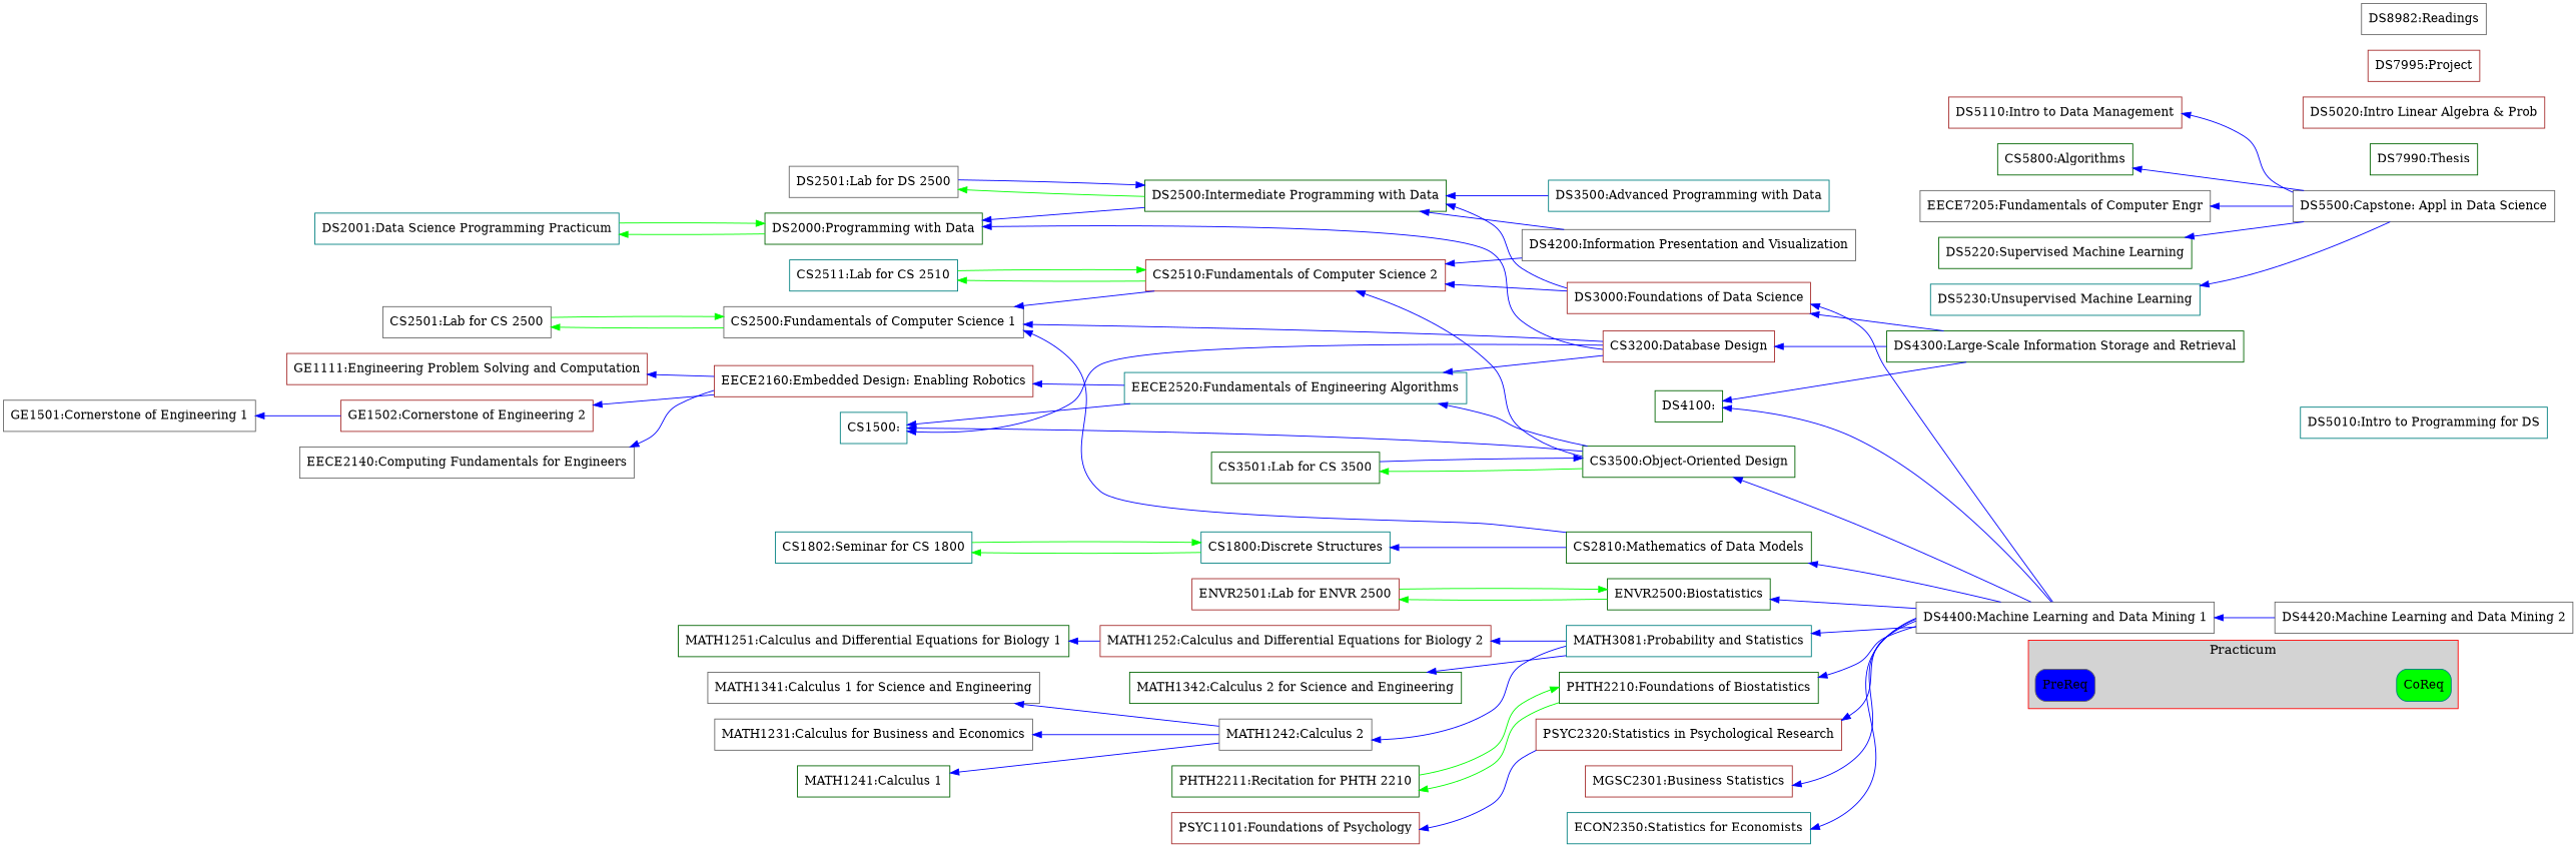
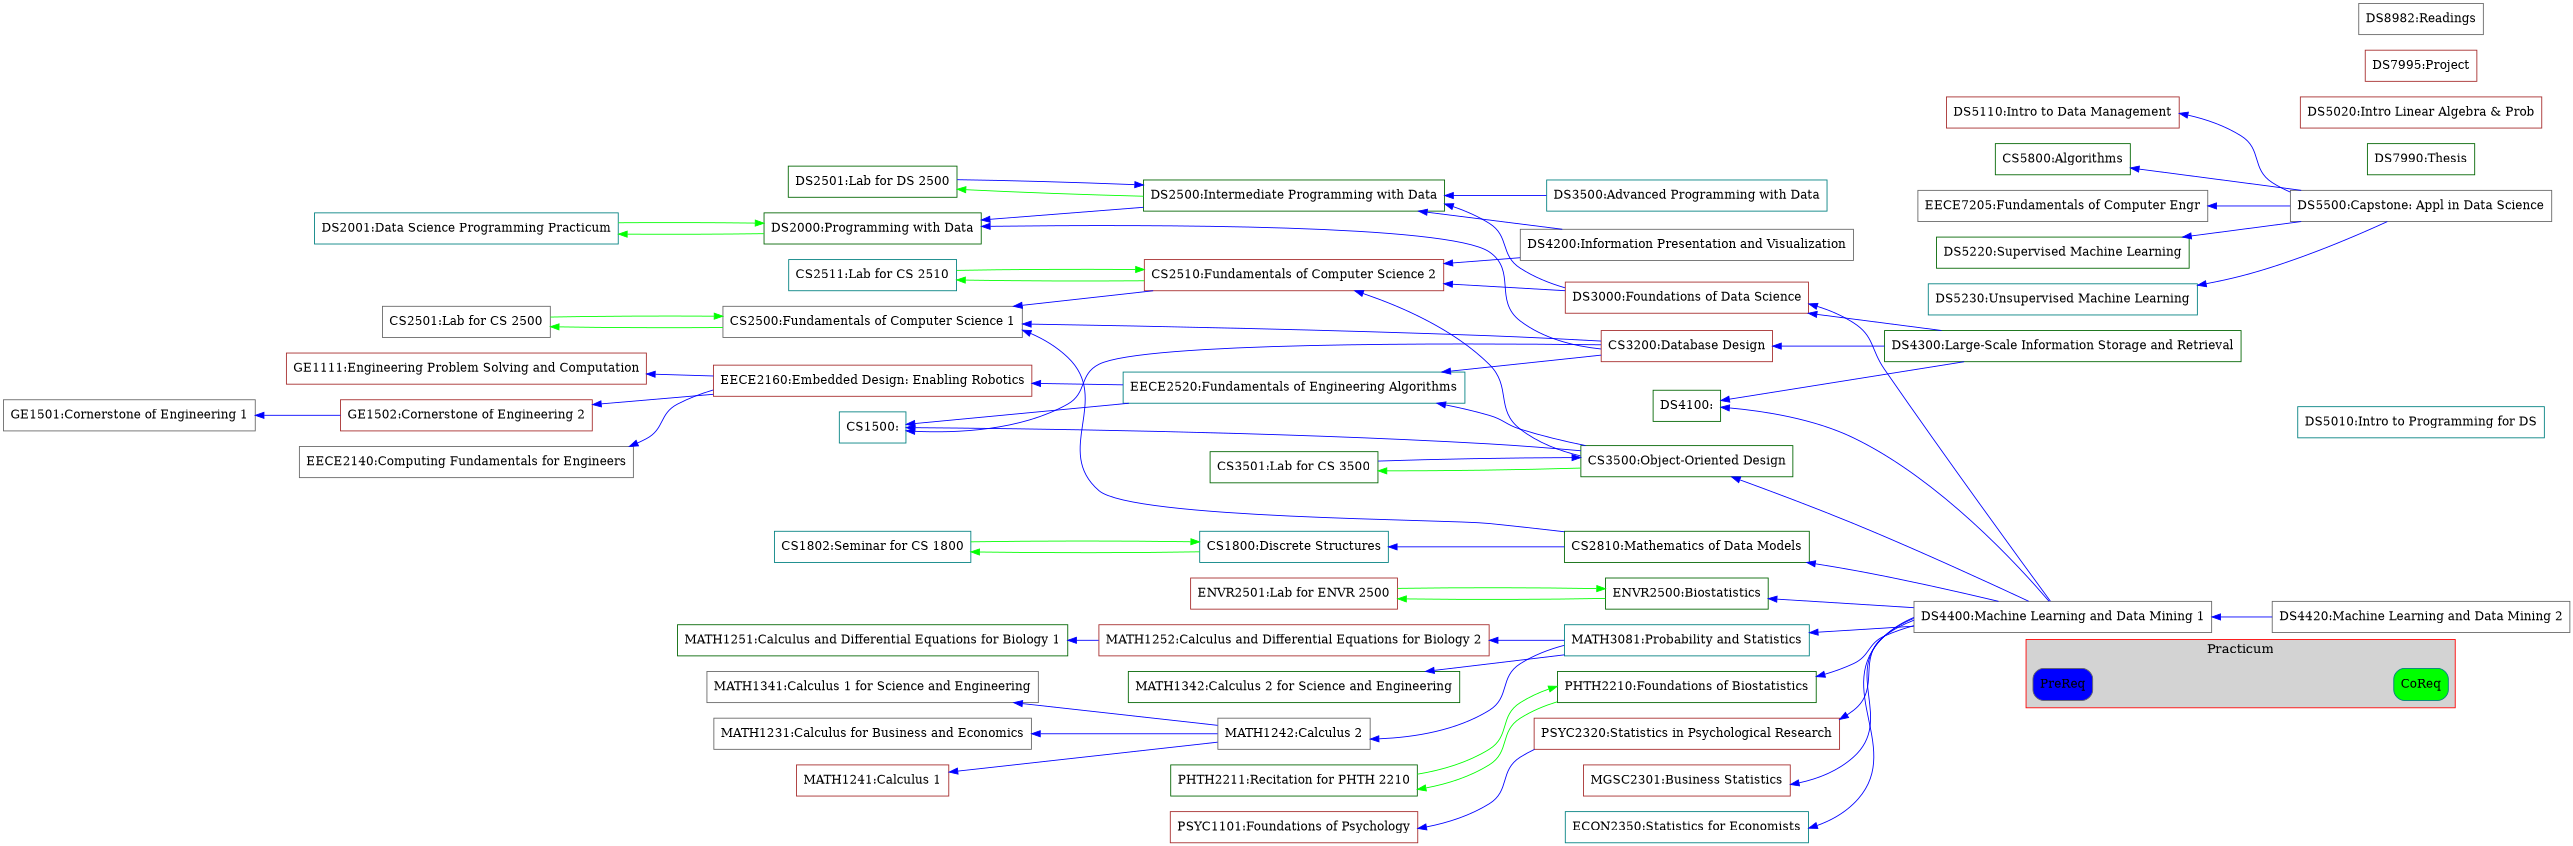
  digraph {
    bgcolor=white
    rankdir=RL
    node [color=darkgreen shape=box]
    edge [color=blue]
    CoReq [color=teal fillcolor=green rank=same shape=Mrecord style=filled]
    PreReq [color=gray40 fillcolor=blue rank=same shape=Mrecord style=filled]
    n3 [label="DS2000:Programming with Data"]
    n4 [color=teal label="DS2001:Data Science Programming Practicum"]
    n5 [color=brown label="DS3000:Foundations of Data Science"]
    n6 [color=brown label="CS2510:Fundamentals of Computer Science 2"]
    n7 [label="DS2500:Intermediate Programming with Data"]
    n8 [color=gray40 label="CS2500:Fundamentals of Computer Science 1"]
    n9 [color=teal label="CS2511:Lab for CS 2510"]
-   n10 [color=gray40 label="DS2501:Lab for DS 2500"]
+   n10 [label="DS2501:Lab for DS 2500"]
    n11 [color=gray40 label="CS2501:Lab for CS 2500"]
    n12 [color=gray40 label="DS4420:Machine Learning and Data Mining 2"]
    n13 [color=gray40 label="DS4400:Machine Learning and Data Mining 1"]
    n14 [color=brown label="MGSC2301:Business Statistics"]
    n15 [color=teal label="ECON2350:Statistics for Economists"]
    n16 [label="CS2810:Mathematics of Data Models"]
    n17 [label="ENVR2500:Biostatistics"]
    n18 [color=teal label="MATH3081:Probability and Statistics"]
    n19 [label="PHTH2210:Foundations of Biostatistics"]
    n20 [label="CS3500:Object-Oriented Design"]
    n21 [label="DS4100:"]
    n22 [color=brown label="PSYC2320:Statistics in Psychological Research"]
    n23 [color=teal label="CS1800:Discrete Structures"]
    n24 [color=brown label="ENVR2501:Lab for ENVR 2500"]
    n25 [color=brown label="MATH1252:Calculus and Differential Equations for Biology 2"]
    n26 [label="MATH1342:Calculus 2 for Science and Engineering"]
    n27 [color=gray40 label="MATH1242:Calculus 2"]
    n28 [label="PHTH2211:Recitation for PHTH 2210"]
    n29 [color=teal label="CS1500:"]
    n30 [color=teal label="EECE2520:Fundamentals of Engineering Algorithms"]
    n31 [label="CS3501:Lab for CS 3500"]
    n32 [color=brown label="PSYC1101:Foundations of Psychology"]
    n33 [color=teal label="CS1802:Seminar for CS 1800"]
    n34 [label="MATH1251:Calculus and Differential Equations for Biology 1"]
    n35 [color=gray40 label="MATH1231:Calculus for Business and Economics"]
-   n36 [label="MATH1241:Calculus 1"]
+   n36 [color=brown label="MATH1241:Calculus 1"]
    n37 [color=gray40 label="MATH1341:Calculus 1 for Science and Engineering"]
    n38 [color=brown label="EECE2160:Embedded Design: Enabling Robotics"]
    n39 [color=teal label="DS5010:Intro to Programming for DS"]
    n40 [color=gray40 label="EECE2140:Computing Fundamentals for Engineers"]
    n41 [color=brown label="GE1111:Engineering Problem Solving and Computation"]
    n42 [color=brown label="GE1502:Cornerstone of Engineering 2"]
    n43 [color=gray40 label="GE1501:Cornerstone of Engineering 1"]
    n44 [color=teal label="DS3500:Advanced Programming with Data"]
    n45 [color=gray40 label="DS4200:Information Presentation and Visualization"]
    n46 [color=gray40 label="DS5500:Capstone: Appl in Data Science"]
    n47 [color=brown label="DS5110:Intro to Data Management"]
    n48 [label="CS5800:Algorithms"]
    n49 [color=gray40 label="EECE7205:Fundamentals of Computer Engr"]
    n50 [label="DS5220:Supervised Machine Learning"]
    n51 [color=teal label="DS5230:Unsupervised Machine Learning"]
    n52 [label="DS4300:Large-Scale Information Storage and Retrieval"]
    n53 [color=brown label="CS3200:Database Design"]
    n54 [label="DS7990:Thesis"]
    n55 [color=brown label="DS5020:Intro Linear Algebra & Prob"]
    n56 [color=brown label="DS7995:Project"]
    n57 [color=gray40 label="DS8982:Readings"]
    subgraph cluster_1 {
      color=red
      fillcolor=lightgrey
      fontsize=15
      label=Practicum
      rankdir=TB
      style=filled
      CoReq
      PreReq
    }
    CoReq -> PreReq [style=invis color=""]
    n3 -> n4 [color=green]
    n4 -> n3 [color=green]
    n5 -> n6
    n5 -> n7
    n6 -> n8
    n6 -> n9 [color=green]
    n7 -> n3
    n7 -> n10 [color=green]
    n8 -> n11 [color=green]
    n9 -> n6 [color=green]
    n10 -> n7
    n11 -> n8 [color=green]
    n12 -> n13
    n13 -> n5
    n13 -> n14
    n13 -> n15
    n13 -> n16
    n13 -> n17
    n13 -> n18
    n13 -> n19
    n13 -> n20
    n13 -> n21
    n13 -> n22
    n16 -> n8
    n16 -> n23
    n17 -> n24 [color=green]
    n18 -> n25
    n18 -> n26
    n18 -> n27
    n19 -> n28 [color=green]
    n20 -> n6
    n20 -> n29
    n20 -> n30
    n20 -> n31 [color=green]
    n22 -> n32
    n23 -> n33 [color=green]
    n24 -> n17 [color=green]
    n25 -> n34
    n27 -> n35
    n27 -> n36
    n27 -> n37
    n28 -> n19 [color=green]
    n30 -> n29
    n30 -> n38
    n31 -> n20
    n33 -> n23 [color=green]
    n38 -> n40
    n38 -> n41
    n38 -> n42
    n42 -> n43
    n44 -> n7
    n45 -> n6
    n45 -> n7
    n46 -> n47
    n46 -> n48
    n46 -> n49
    n46 -> n50
    n46 -> n51
    n52 -> n5
    n52 -> n21
    n52 -> n53
    n53 -> n3
    n53 -> n8
    n53 -> n29
    n53 -> n30
  }
